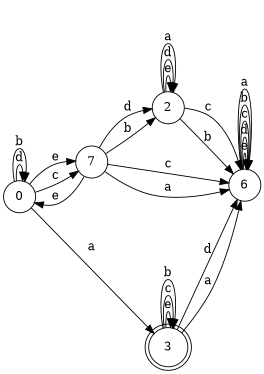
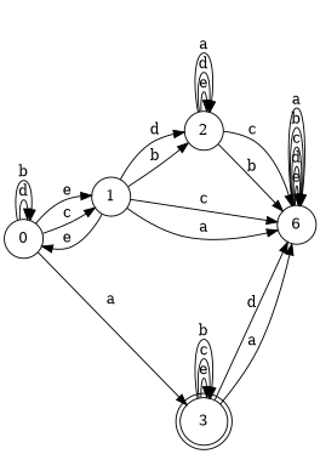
  digraph {
    rankdir=LR
    node [shape=circle]
    n1 [label=0]
-   n2 [label=7]
+   n2 [label=1]
    n3 [label=3 shape=doublecircle]
    n4 [label=2]
    n5 [label=6]
    n1 -> n1 [label=d]
    n1 -> n1 [label=b]
    n1 -> n2 [label=e]
    n1 -> n2 [label=c]
    n1 -> n3 [label=a]
    n2 -> n1 [label=e]
    n2 -> n4 [label=d]
    n2 -> n4 [label=b]
    n2 -> n5 [label=c]
    n2 -> n5 [label=a]
    n3 -> n3 [label=e]
    n3 -> n3 [label=c]
    n3 -> n3 [label=b]
    n3 -> n5 [label=d]
    n3 -> n5 [label=a]
    n4 -> n4 [label=e]
    n4 -> n4 [label=d]
    n4 -> n4 [label=a]
    n4 -> n5 [label=c]
    n4 -> n5 [label=b]
    n5 -> n5 [label=e]
    n5 -> n5 [label=d]
    n5 -> n5 [label=c]
    n5 -> n5 [label=b]
    n5 -> n5 [label=a]
  }
